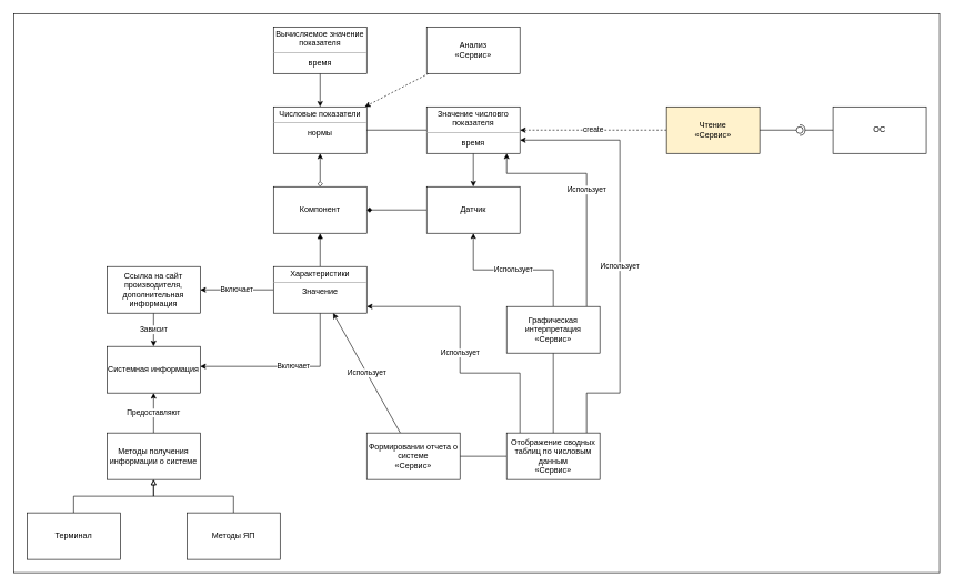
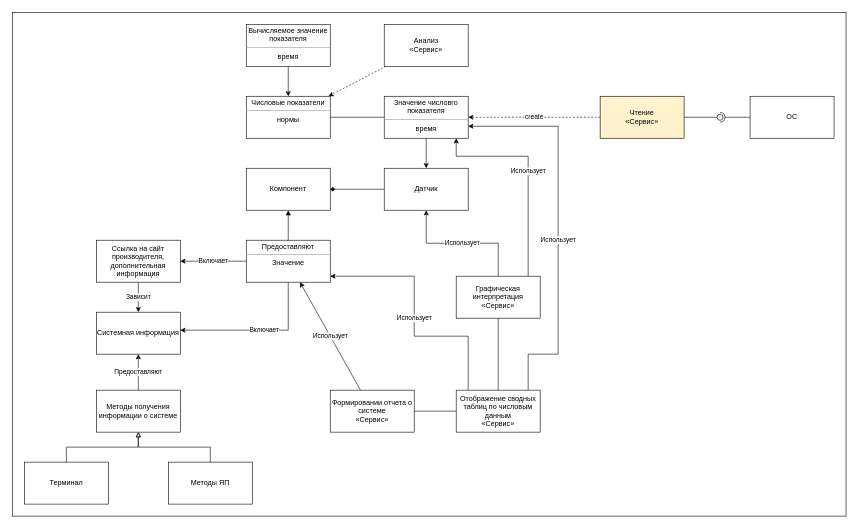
  <mxCell id="0" />
  <mxCell id="1" parent="0" />
  <mxCell id="2" value="" style="rounded=0;whiteSpace=wrap;html=1;" vertex="1" parent="1"><mxGeometry x="20" y="20" width="1390" height="840" as="geometry" /></mxCell>
  <mxCell id="3" style="rounded=0;orthogonalLoop=1;jettySize=auto;html=1;dashed=1;" edge="1" parent="1" source="4" target="7"><mxGeometry relative="1" as="geometry" /></mxCell>
  <mxCell id="4" value="Анализ&lt;br&gt;«Сервис»&lt;b&gt;&lt;br&gt;&lt;/b&gt;" style="html=1;whiteSpace=wrap;" vertex="1" parent="1"><mxGeometry x="640" y="40" width="140" height="70" as="geometry" /></mxCell>
  <mxCell id="5" style="edgeStyle=orthogonalEdgeStyle;rounded=0;orthogonalLoop=1;jettySize=auto;html=1;" edge="1" parent="1" source="6" target="7"><mxGeometry relative="1" as="geometry" /></mxCell>
  <mxCell id="6" value="&lt;p style=&quot;margin:0px;margin-top:4px;text-align:center;&quot;&gt;Вычисляемое значение показателя&lt;/p&gt;&lt;hr size=&quot;1&quot;&gt;&lt;div style=&quot;height:2px;&quot;&gt;&lt;/div&gt;&lt;div style=&quot;text-align: center; height: 2px;&quot;&gt;время&lt;/div&gt;" style="verticalAlign=top;align=left;overflow=fill;fontSize=12;fontFamily=Helvetica;html=1;whiteSpace=wrap;" vertex="1" parent="1"><mxGeometry x="410" y="40" width="140" height="70" as="geometry" /></mxCell>
  <mxCell id="7" value="&lt;p style=&quot;margin:0px;margin-top:4px;text-align:center;&quot;&gt;Числовые показатели&lt;/p&gt;&lt;hr size=&quot;1&quot;&gt;&lt;div style=&quot;height:2px;&quot;&gt;&lt;/div&gt;&lt;div style=&quot;text-align: center; height: 2px;&quot;&gt;нормы&lt;/div&gt;" style="verticalAlign=top;align=left;overflow=fill;fontSize=12;fontFamily=Helvetica;html=1;whiteSpace=wrap;" vertex="1" parent="1"><mxGeometry x="410" y="160" width="140" height="70" as="geometry" /></mxCell>
  <mxCell id="8" style="edgeStyle=orthogonalEdgeStyle;rounded=0;orthogonalLoop=1;jettySize=auto;html=1;endArrow=none;" edge="1" parent="1" source="10" target="7"><mxGeometry relative="1" as="geometry" /></mxCell>
  <mxCell id="9" style="edgeStyle=orthogonalEdgeStyle;rounded=0;orthogonalLoop=1;jettySize=auto;html=1;" edge="1" parent="1" source="10" target="14"><mxGeometry relative="1" as="geometry" /></mxCell>
  <mxCell id="10" value="&lt;p style=&quot;margin:0px;margin-top:4px;text-align:center;&quot;&gt;Значение числовго показателя&lt;/p&gt;&lt;hr size=&quot;1&quot;&gt;&lt;div style=&quot;height:2px;&quot;&gt;&lt;/div&gt;&lt;div style=&quot;text-align: center; height: 2px;&quot;&gt;время&lt;/div&gt;" style="verticalAlign=top;align=left;overflow=fill;fontSize=12;fontFamily=Helvetica;html=1;whiteSpace=wrap;" vertex="1" parent="1"><mxGeometry x="640" y="160" width="140" height="70" as="geometry" /></mxCell>
- <mxCell id="11" style="edgeStyle=orthogonalEdgeStyle;rounded=0;orthogonalLoop=1;jettySize=auto;html=1;startArrow=diamond;startFill=0;" edge="1" parent="1" source="13" target="7"><mxGeometry relative="1" as="geometry" /></mxCell>
  <mxCell id="12" style="edgeStyle=orthogonalEdgeStyle;rounded=0;orthogonalLoop=1;jettySize=auto;html=1;startArrow=diamond;startFill=1;endArrow=none;endFill=0;" edge="1" parent="1" source="13" target="14"><mxGeometry relative="1" as="geometry" /></mxCell>
  <mxCell id="13" value="Компонент" style="rounded=0;whiteSpace=wrap;html=1;" vertex="1" parent="1"><mxGeometry x="410" y="280" width="140" height="70" as="geometry" /></mxCell>
  <mxCell id="14" value="Датчик" style="rounded=0;whiteSpace=wrap;html=1;" vertex="1" parent="1"><mxGeometry x="640" y="280" width="140" height="70" as="geometry" /></mxCell>
  <mxCell id="15" style="edgeStyle=orthogonalEdgeStyle;rounded=0;orthogonalLoop=1;jettySize=auto;html=1;endArrow=block;endFill=1;" edge="1" parent="1" source="18" target="13"><mxGeometry relative="1" as="geometry" /></mxCell>
  <mxCell id="16" value="Включает" style="edgeStyle=orthogonalEdgeStyle;rounded=0;orthogonalLoop=1;jettySize=auto;html=1;" edge="1" parent="1" source="18" target="20"><mxGeometry relative="1" as="geometry" /></mxCell>
  <mxCell id="17" value="Включает" style="edgeStyle=orthogonalEdgeStyle;rounded=0;orthogonalLoop=1;jettySize=auto;html=1;" edge="1" parent="1" source="18" target="21"><mxGeometry x="-0.077" relative="1" as="geometry"><Array as="points"><mxPoint x="480" y="550" /></Array><mxPoint as="offset" /></mxGeometry></mxCell>
- <mxCell id="18" value="&lt;p style=&quot;margin:0px;margin-top:4px;text-align:center;&quot;&gt;Характеристики&lt;/p&gt;&lt;hr size=&quot;1&quot;&gt;&lt;div style=&quot;text-align: center; height: 2px;&quot;&gt;Значение&lt;/div&gt;" style="verticalAlign=top;align=left;overflow=fill;fontSize=12;fontFamily=Helvetica;html=1;whiteSpace=wrap;" vertex="1" parent="1"><mxGeometry x="410" y="400" width="140" height="70" as="geometry" /></mxCell>
+ <mxCell id="18" value="&lt;p style=&quot;margin:0px;margin-top:4px;text-align:center;&quot;&gt;Предоставляют&lt;/p&gt;&lt;hr size=&quot;1&quot;&gt;&lt;div style=&quot;text-align: center; height: 2px;&quot;&gt;Значение&lt;/div&gt;" style="verticalAlign=top;align=left;overflow=fill;fontSize=12;fontFamily=Helvetica;html=1;whiteSpace=wrap;" vertex="1" parent="1"><mxGeometry x="410" y="400" width="140" height="70" as="geometry" /></mxCell>
  <mxCell id="19" value="Зависит" style="edgeStyle=orthogonalEdgeStyle;rounded=0;orthogonalLoop=1;jettySize=auto;html=1;" edge="1" parent="1" source="20" target="21"><mxGeometry relative="1" as="geometry" /></mxCell>
  <mxCell id="20" value="Ссылка на сайт производителя, дополнительная информация" style="rounded=0;whiteSpace=wrap;html=1;" vertex="1" parent="1"><mxGeometry x="160" y="400" width="140" height="70" as="geometry" /></mxCell>
  <mxCell id="21" value="Системная информация" style="rounded=0;whiteSpace=wrap;html=1;" vertex="1" parent="1"><mxGeometry x="160" y="520" width="140" height="70" as="geometry" /></mxCell>
  <mxCell id="22" value="Предоставляют" style="edgeStyle=orthogonalEdgeStyle;rounded=0;orthogonalLoop=1;jettySize=auto;html=1;" edge="1" parent="1" source="23" target="21"><mxGeometry relative="1" as="geometry" /></mxCell>
  <mxCell id="23" value="Методы получения информации о системе" style="rounded=0;whiteSpace=wrap;html=1;" vertex="1" parent="1"><mxGeometry x="160" y="650" width="140" height="70" as="geometry" /></mxCell>
  <mxCell id="24" style="edgeStyle=orthogonalEdgeStyle;rounded=0;orthogonalLoop=1;jettySize=auto;html=1;endArrow=block;endFill=0;" edge="1" parent="1" source="25" target="23"><mxGeometry relative="1" as="geometry" /></mxCell>
  <mxCell id="25" value="Методы ЯП" style="rounded=0;whiteSpace=wrap;html=1;" vertex="1" parent="1"><mxGeometry x="280" y="770" width="140" height="70" as="geometry" /></mxCell>
  <mxCell id="26" style="edgeStyle=orthogonalEdgeStyle;rounded=0;orthogonalLoop=1;jettySize=auto;html=1;endArrow=block;endFill=0;" edge="1" parent="1" source="27" target="23"><mxGeometry relative="1" as="geometry" /></mxCell>
  <mxCell id="27" value="Терминал" style="rounded=0;whiteSpace=wrap;html=1;" vertex="1" parent="1"><mxGeometry x="40" y="770" width="140" height="70" as="geometry" /></mxCell>
  <mxCell id="28" value="Использует" style="edgeStyle=orthogonalEdgeStyle;rounded=0;orthogonalLoop=1;jettySize=auto;html=1;" edge="1" parent="1" source="31" target="18"><mxGeometry relative="1" as="geometry"><Array as="points"><mxPoint x="780" y="560" /><mxPoint x="690" y="560" /><mxPoint x="690" y="460" /></Array></mxGeometry></mxCell>
  <mxCell id="29" value="Использует" style="edgeStyle=orthogonalEdgeStyle;rounded=0;orthogonalLoop=1;jettySize=auto;html=1;" edge="1" parent="1" source="31" target="10"><mxGeometry x="-0.062" relative="1" as="geometry"><Array as="points"><mxPoint x="880" y="590" /><mxPoint x="930" y="590" /><mxPoint x="930" y="210" /></Array><mxPoint as="offset" /></mxGeometry></mxCell>
  <mxCell id="30" style="edgeStyle=orthogonalEdgeStyle;rounded=0;orthogonalLoop=1;jettySize=auto;html=1;endArrow=none;endFill=0;" edge="1" parent="1" source="31" target="33"><mxGeometry relative="1" as="geometry" /></mxCell>
  <mxCell id="31" value="Отображение сводных таблиц по числовым данным&lt;br&gt;«Сервис»" style="rounded=0;whiteSpace=wrap;html=1;" vertex="1" parent="1"><mxGeometry x="760" y="650" width="140" height="70" as="geometry" /></mxCell>
  <mxCell id="32" value="Использует" style="rounded=0;orthogonalLoop=1;jettySize=auto;html=1;" edge="1" parent="1" source="33" target="18"><mxGeometry relative="1" as="geometry" /></mxCell>
  <mxCell id="33" value="Формировании отчета о системе&lt;br&gt;«Сервис»" style="rounded=0;whiteSpace=wrap;html=1;" vertex="1" parent="1"><mxGeometry x="550" y="650" width="140" height="70" as="geometry" /></mxCell>
  <mxCell id="34" value="Использует" style="rounded=0;orthogonalLoop=1;jettySize=auto;html=1;edgeStyle=orthogonalEdgeStyle;" edge="1" parent="1" source="37" target="10"><mxGeometry relative="1" as="geometry"><Array as="points"><mxPoint x="880" y="260" /><mxPoint x="760" y="260" /></Array></mxGeometry></mxCell>
  <mxCell id="35" value="Использует" style="edgeStyle=orthogonalEdgeStyle;rounded=0;orthogonalLoop=1;jettySize=auto;html=1;" edge="1" parent="1" source="37" target="14"><mxGeometry relative="1" as="geometry" /></mxCell>
  <mxCell id="36" style="edgeStyle=orthogonalEdgeStyle;rounded=0;orthogonalLoop=1;jettySize=auto;html=1;endArrow=none;endFill=0;" edge="1" parent="1" source="37" target="31"><mxGeometry relative="1" as="geometry" /></mxCell>
  <mxCell id="37" value="Графическая интерпретация&lt;br&gt;«Сервис»" style="rounded=0;whiteSpace=wrap;html=1;" vertex="1" parent="1"><mxGeometry x="760" y="460" width="140" height="70" as="geometry" /></mxCell>
  <mxCell id="38" value="create" style="edgeStyle=orthogonalEdgeStyle;rounded=0;orthogonalLoop=1;jettySize=auto;html=1;dashed=1;" edge="1" parent="1" source="39" target="10"><mxGeometry relative="1" as="geometry" /></mxCell>
  <mxCell id="39" value="Чтение&lt;br&gt;«Сервис»&lt;b&gt;&lt;br&gt;&lt;/b&gt;" style="html=1;whiteSpace=wrap;fillColor=#fff2cc;" vertex="1" parent="1"><mxGeometry x="1000" y="160" width="140" height="70" as="geometry" /></mxCell>
  <mxCell id="40" value="ОС" style="rounded=0;whiteSpace=wrap;html=1;" vertex="1" parent="1"><mxGeometry x="1250" y="160" width="140" height="70" as="geometry" /></mxCell>
  <mxCell id="41" value="" style="rounded=0;orthogonalLoop=1;jettySize=auto;html=1;endArrow=halfCircle;endFill=0;endSize=6;strokeWidth=1;sketch=0;" edge="1" target="43" parent="1" source="40"><mxGeometry relative="1" as="geometry"><mxPoint x="1220" y="195" as="sourcePoint" /></mxGeometry></mxCell>
  <mxCell id="42" value="" style="rounded=0;orthogonalLoop=1;jettySize=auto;html=1;endArrow=oval;endFill=0;sketch=0;sourcePerimeterSpacing=0;targetPerimeterSpacing=0;endSize=10;" edge="1" target="43" parent="1" source="39"><mxGeometry relative="1" as="geometry"><mxPoint x="1180" y="195" as="sourcePoint" /></mxGeometry></mxCell>
  <mxCell id="43" value="" style="ellipse;whiteSpace=wrap;html=1;align=center;aspect=fixed;fillColor=none;strokeColor=none;resizable=0;perimeter=centerPerimeter;rotatable=0;allowArrows=0;points=[];outlineConnect=1;" vertex="1" parent="1"><mxGeometry x="1195" y="190" width="10" height="10" as="geometry" /></mxCell>
